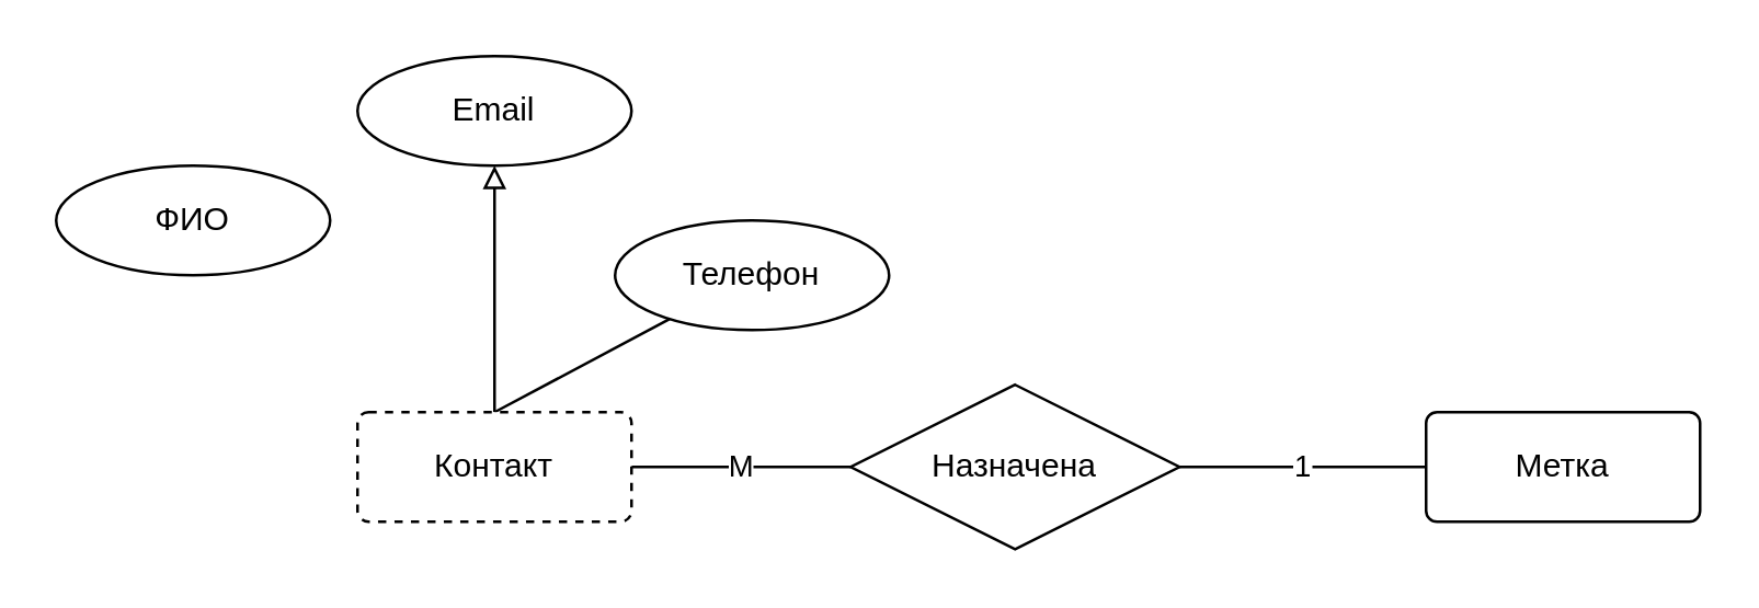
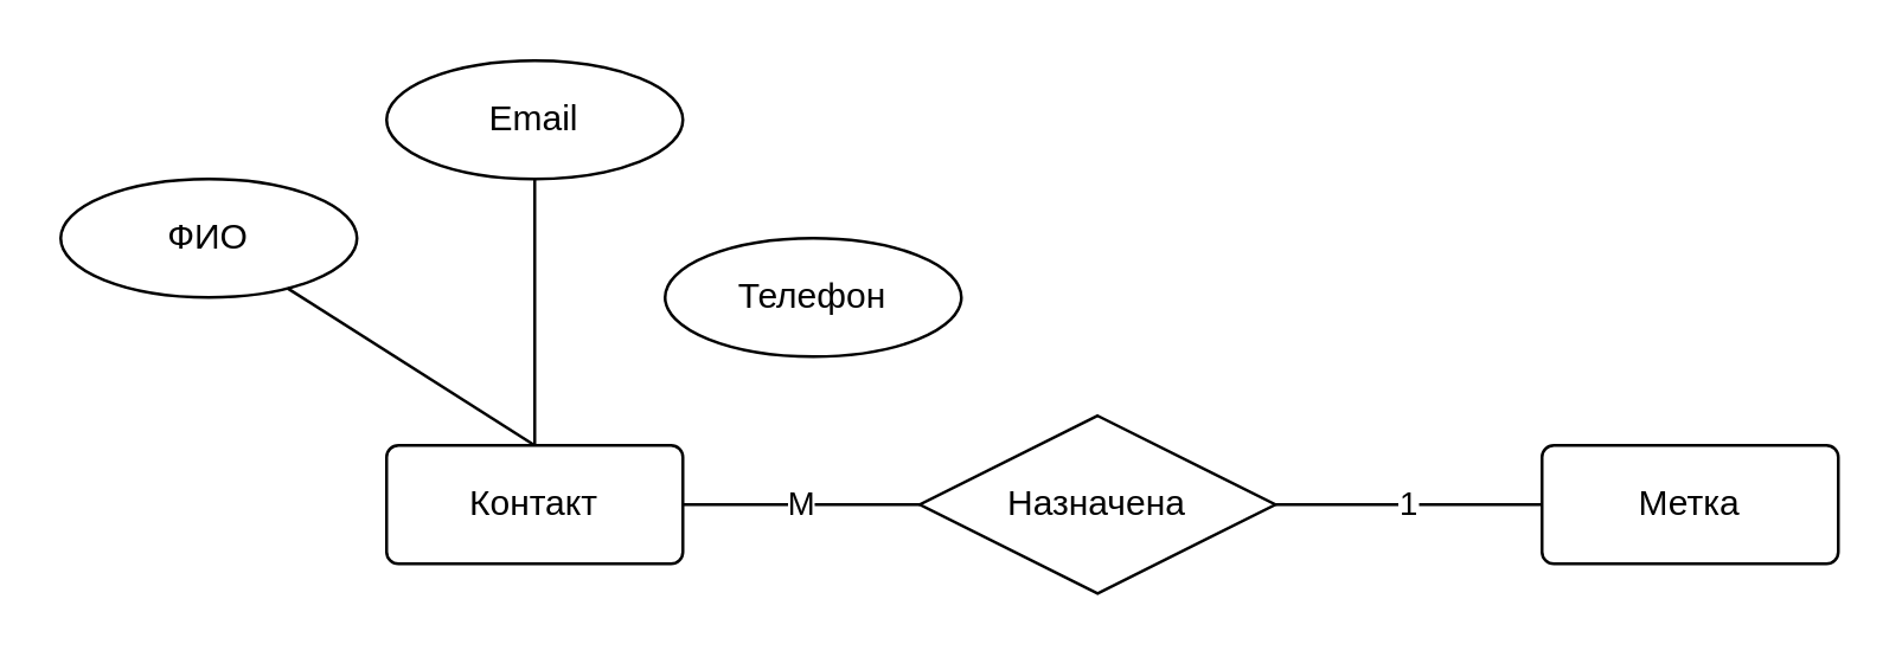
  <mxCell id="0" />
  <mxCell id="1" parent="0" />
  <mxCell id="2" value="ФИО" style="ellipse;whiteSpace=wrap;html=1;align=center;" vertex="1" parent="1"><mxGeometry x="20" y="60" width="100" height="40" as="geometry" /></mxCell>
  <mxCell id="3" value="М" style="edgeStyle=none;rounded=0;orthogonalLoop=1;jettySize=auto;html=1;exitX=1;exitY=0.5;exitDx=0;exitDy=0;endArrow=none;endFill=0;" edge="1" parent="1" source="6" target="11"><mxGeometry relative="1" as="geometry" /></mxCell>
- <mxCell id="4" style="edgeStyle=none;rounded=0;orthogonalLoop=1;jettySize=auto;html=1;exitX=0.5;exitY=0;exitDx=0;exitDy=0;endArrow=none;endFill=0;" edge="1" parent="1" source="6" target="9"><mxGeometry relative="1" as="geometry" /></mxCell>
- <mxCell id="5" value="" style="edgeStyle=none;rounded=0;orthogonalLoop=1;jettySize=auto;html=1;endArrow=block;endFill=0;" edge="1" parent="1" source="6" target="8"><mxGeometry relative="1" as="geometry" /></mxCell>
- <mxCell id="6" value="Контакт" style="rounded=1;arcSize=10;whiteSpace=wrap;html=1;align=center;dashed=1;" vertex="1" parent="1"><mxGeometry x="130" y="150" width="100" height="40" as="geometry" /></mxCell>
+ <mxCell id="4" style="edgeStyle=none;rounded=0;orthogonalLoop=1;jettySize=auto;html=1;exitX=0.5;exitY=0;exitDx=0;exitDy=0;endArrow=none;endFill=0;" edge="1" parent="1" source="6" target="2"><mxGeometry relative="1" as="geometry" /></mxCell>
+ <mxCell id="5" value="" style="edgeStyle=none;rounded=0;orthogonalLoop=1;jettySize=auto;html=1;endArrow=none;endFill=0;" edge="1" parent="1" source="6" target="8"><mxGeometry relative="1" as="geometry" /></mxCell>
+ <mxCell id="6" value="Контакт" style="rounded=1;arcSize=10;whiteSpace=wrap;html=1;align=center;" vertex="1" parent="1"><mxGeometry x="130" y="150" width="100" height="40" as="geometry" /></mxCell>
  <mxCell id="7" value="Метка" style="rounded=1;arcSize=10;whiteSpace=wrap;html=1;align=center;" vertex="1" parent="1"><mxGeometry x="520" y="150" width="100" height="40" as="geometry" /></mxCell>
  <mxCell id="8" value="Email" style="ellipse;whiteSpace=wrap;html=1;align=center;" vertex="1" parent="1"><mxGeometry x="130" y="20" width="100" height="40" as="geometry" /></mxCell>
  <mxCell id="9" value="Телефон" style="ellipse;whiteSpace=wrap;html=1;align=center;" vertex="1" parent="1"><mxGeometry x="224" y="80" width="100" height="40" as="geometry" /></mxCell>
  <mxCell id="10" value="1" style="edgeStyle=none;rounded=0;orthogonalLoop=1;jettySize=auto;html=1;exitX=1;exitY=0.5;exitDx=0;exitDy=0;endArrow=none;endFill=0;" edge="1" parent="1" source="11" target="7"><mxGeometry relative="1" as="geometry" /></mxCell>
  <mxCell id="11" value="Назначена" style="shape=rhombus;perimeter=rhombusPerimeter;whiteSpace=wrap;html=1;align=center;" vertex="1" parent="1"><mxGeometry x="310" y="140" width="120" height="60" as="geometry" /></mxCell>
